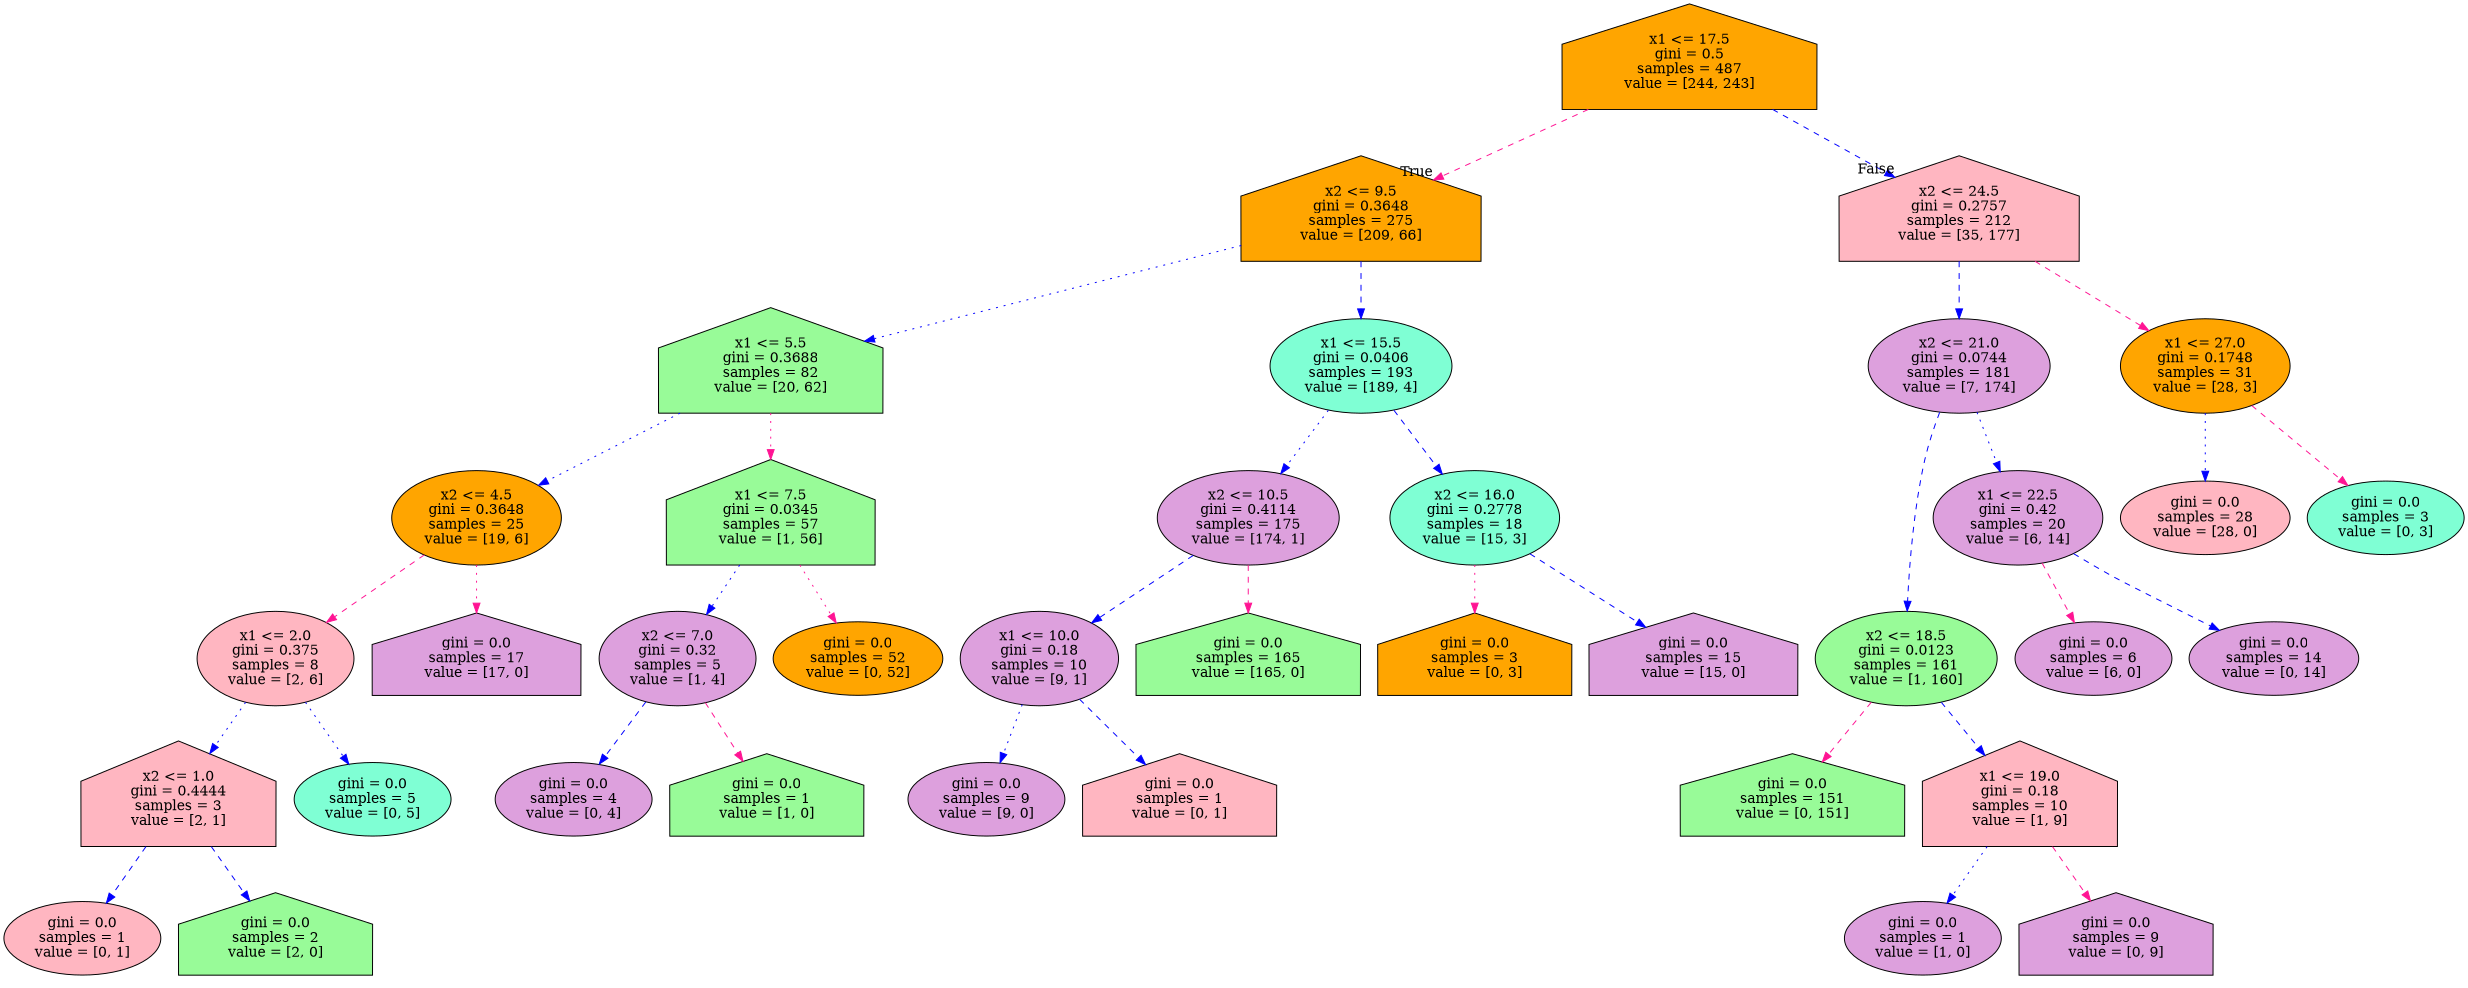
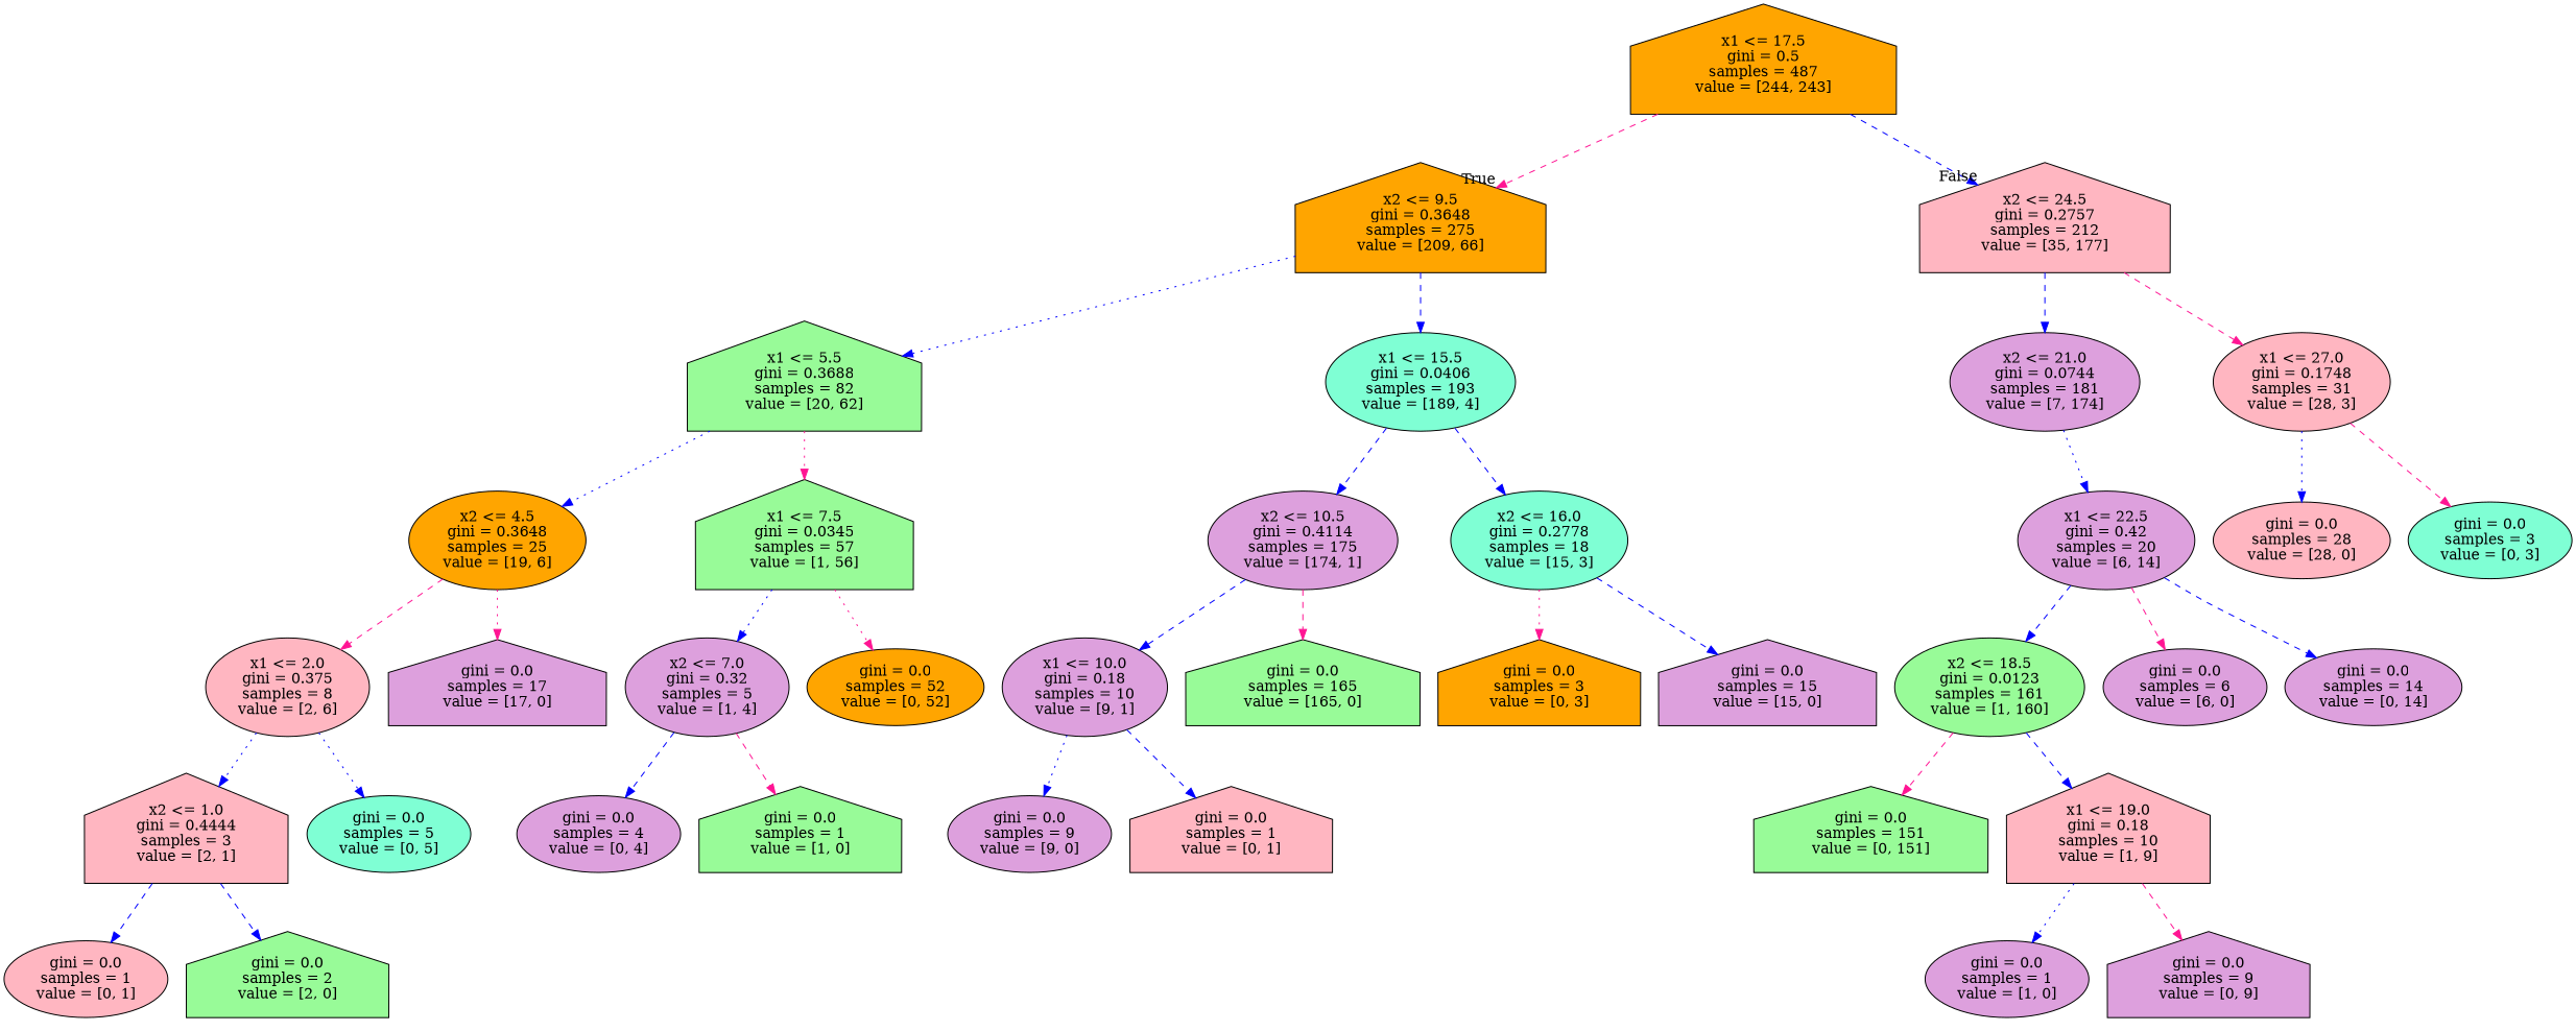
  digraph {
    node [color=black fillcolor=plum shape=ellipse style=filled]
    edge [color=blue style=dashed]
    n1 [fillcolor=orange label="x1 <= 17.5\ngini = 0.5\nsamples = 487\nvalue = [244, 243]" shape=house]
    n2 [fillcolor=orange label="x2 <= 9.5\ngini = 0.3648\nsamples = 275\nvalue = [209, 66]" shape=house]
    n3 [fillcolor=lightpink label="x2 <= 24.5\ngini = 0.2757\nsamples = 212\nvalue = [35, 177]" shape=house]
    n4 [fillcolor=palegreen label="x1 <= 5.5\ngini = 0.3688\nsamples = 82\nvalue = [20, 62]" shape=house]
    n5 [fillcolor=aquamarine label="x1 <= 15.5\ngini = 0.0406\nsamples = 193\nvalue = [189, 4]"]
    n6 [label="x2 <= 21.0\ngini = 0.0744\nsamples = 181\nvalue = [7, 174]"]
-   n7 [fillcolor=orange label="x1 <= 27.0\ngini = 0.1748\nsamples = 31\nvalue = [28, 3]"]
+   n7 [fillcolor=lightpink label="x1 <= 27.0\ngini = 0.1748\nsamples = 31\nvalue = [28, 3]"]
    n8 [fillcolor=orange label="x2 <= 4.5\ngini = 0.3648\nsamples = 25\nvalue = [19, 6]"]
    n9 [fillcolor=palegreen label="x1 <= 7.5\ngini = 0.0345\nsamples = 57\nvalue = [1, 56]" shape=house]
    n10 [label="x2 <= 10.5\ngini = 0.4114\nsamples = 175\nvalue = [174, 1]"]
    n11 [fillcolor=aquamarine label="x2 <= 16.0\ngini = 0.2778\nsamples = 18\nvalue = [15, 3]"]
    n12 [fillcolor=lightpink label="x1 <= 2.0\ngini = 0.375\nsamples = 8\nvalue = [2, 6]"]
    n13 [label="gini = 0.0\nsamples = 17\nvalue = [17, 0]" shape=house]
    n14 [label="x2 <= 7.0\ngini = 0.32\nsamples = 5\nvalue = [1, 4]"]
    n15 [fillcolor=orange label="gini = 0.0\nsamples = 52\nvalue = [0, 52]"]
    n16 [fillcolor=lightpink label="x2 <= 1.0\ngini = 0.4444\nsamples = 3\nvalue = [2, 1]" shape=house]
    n17 [fillcolor=aquamarine label="gini = 0.0\nsamples = 5\nvalue = [0, 5]"]
    n18 [fillcolor=lightpink label="gini = 0.0\nsamples = 1\nvalue = [0, 1]"]
    n19 [fillcolor=palegreen label="gini = 0.0\nsamples = 2\nvalue = [2, 0]" shape=house]
    n20 [label="gini = 0.0\nsamples = 4\nvalue = [0, 4]"]
    n21 [fillcolor=palegreen label="gini = 0.0\nsamples = 1\nvalue = [1, 0]" shape=house]
    n22 [label="x1 <= 10.0\ngini = 0.18\nsamples = 10\nvalue = [9, 1]"]
    n23 [fillcolor=palegreen label="gini = 0.0\nsamples = 165\nvalue = [165, 0]" shape=house]
    n24 [fillcolor=orange label="gini = 0.0\nsamples = 3\nvalue = [0, 3]" shape=house]
    n25 [label="gini = 0.0\nsamples = 15\nvalue = [15, 0]" shape=house]
    n26 [label="gini = 0.0\nsamples = 9\nvalue = [9, 0]"]
    n27 [fillcolor=lightpink label="gini = 0.0\nsamples = 1\nvalue = [0, 1]" shape=house]
    n28 [fillcolor=palegreen label="x2 <= 18.5\ngini = 0.0123\nsamples = 161\nvalue = [1, 160]"]
    n29 [label="x1 <= 22.5\ngini = 0.42\nsamples = 20\nvalue = [6, 14]"]
    n30 [fillcolor=lightpink label="gini = 0.0\nsamples = 28\nvalue = [28, 0]"]
    n31 [fillcolor=aquamarine label="gini = 0.0\nsamples = 3\nvalue = [0, 3]"]
    n32 [fillcolor=palegreen label="gini = 0.0\nsamples = 151\nvalue = [0, 151]" shape=house]
    n33 [fillcolor=lightpink label="x1 <= 19.0\ngini = 0.18\nsamples = 10\nvalue = [1, 9]" shape=house]
    n34 [label="gini = 0.0\nsamples = 6\nvalue = [6, 0]"]
    n35 [label="gini = 0.0\nsamples = 14\nvalue = [0, 14]"]
    n36 [label="gini = 0.0\nsamples = 1\nvalue = [1, 0]"]
    n37 [label="gini = 0.0\nsamples = 9\nvalue = [0, 9]" shape=house]
    n1 -> n2 [color=deeppink headlabel=True labelangle=45 labeldistance=2.5]
    n1 -> n3 [headlabel=False labelangle=-45 labeldistance=2.5]
    n2 -> n4 [style=dotted]
    n2 -> n5
    n3 -> n6
    n3 -> n7 [color=deeppink]
    n4 -> n8 [style=dotted]
    n4 -> n9 [color=deeppink style=dotted]
-   n5 -> n10 [style=dotted]
+   n5 -> n10
    n5 -> n11
-   n6 -> n28
+   n29 -> n28
    n6 -> n29 [style=dotted]
    n7 -> n30 [style=dotted]
    n7 -> n31 [color=deeppink]
    n8 -> n12 [color=deeppink]
    n8 -> n13 [color=deeppink style=dotted]
    n9 -> n14 [style=dotted]
    n9 -> n15 [color=deeppink style=dotted]
    n10 -> n22
    n10 -> n23 [color=deeppink]
    n11 -> n24 [color=deeppink style=dotted]
    n11 -> n25
    n12 -> n16 [style=dotted]
    n12 -> n17 [style=dotted]
    n14 -> n20
    n14 -> n21 [color=deeppink]
    n16 -> n18
    n16 -> n19
    n22 -> n26 [style=dotted]
    n22 -> n27
    n28 -> n32 [color=deeppink]
    n28 -> n33
    n29 -> n34 [color=deeppink]
    n29 -> n35
    n33 -> n36 [style=dotted]
    n33 -> n37 [color=deeppink]
  }
